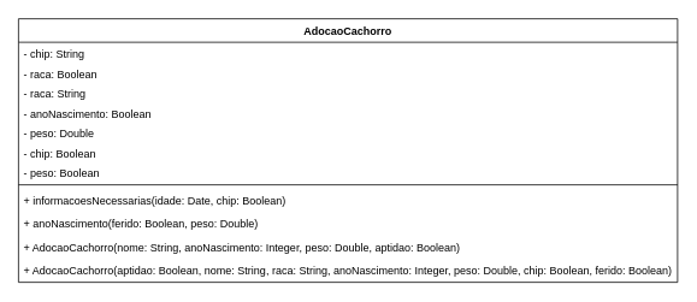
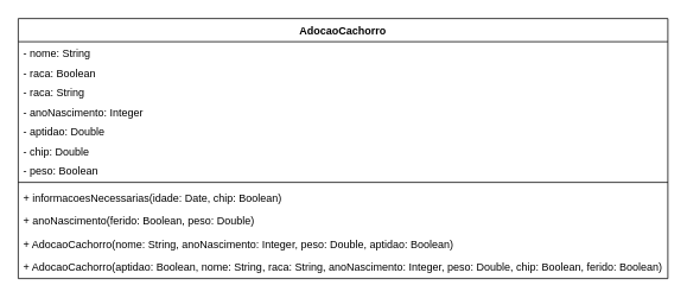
  <mxCell id="0" />
  <mxCell id="1" parent="0" />
  <mxCell id="2" value="AdocaoCachorro" style="swimlane;fontStyle=1;align=center;verticalAlign=top;childLayout=stackLayout;horizontal=1;startSize=26;horizontalStack=0;resizeParent=1;resizeParentMax=0;resizeLast=0;collapsible=1;marginBottom=0;" parent="1" vertex="1"><mxGeometry x="20" y="20" width="730" height="292" as="geometry"><mxRectangle x="240" y="80" width="130" height="26" as="alternateBounds" /></mxGeometry></mxCell>
- <mxCell id="3" value="- chip: String" style="text;strokeColor=none;fillColor=none;align=left;verticalAlign=top;spacingLeft=4;spacingRight=4;overflow=hidden;rotatable=0;points=[[0,0.5],[1,0.5]];portConstraint=eastwest;" parent="2" vertex="1"><mxGeometry y="26" width="730" height="22" as="geometry" /></mxCell>
+ <mxCell id="3" value="- nome: String" style="text;strokeColor=none;fillColor=none;align=left;verticalAlign=top;spacingLeft=4;spacingRight=4;overflow=hidden;rotatable=0;points=[[0,0.5],[1,0.5]];portConstraint=eastwest;" parent="2" vertex="1"><mxGeometry y="26" width="730" height="22" as="geometry" /></mxCell>
  <mxCell id="4" value="- raca: Boolean" style="text;strokeColor=none;fillColor=none;align=left;verticalAlign=top;spacingLeft=4;spacingRight=4;overflow=hidden;rotatable=0;points=[[0,0.5],[1,0.5]];portConstraint=eastwest;" parent="2" vertex="1"><mxGeometry y="48" width="730" height="22" as="geometry" /></mxCell>
  <mxCell id="5" value="- raca: String" style="text;strokeColor=none;fillColor=none;align=left;verticalAlign=top;spacingLeft=4;spacingRight=4;overflow=hidden;rotatable=0;points=[[0,0.5],[1,0.5]];portConstraint=eastwest;" parent="2" vertex="1"><mxGeometry y="70" width="730" height="22" as="geometry" /></mxCell>
- <mxCell id="6" value="- anoNascimento: Boolean" style="text;strokeColor=none;fillColor=none;align=left;verticalAlign=top;spacingLeft=4;spacingRight=4;overflow=hidden;rotatable=0;points=[[0,0.5],[1,0.5]];portConstraint=eastwest;" parent="2" vertex="1"><mxGeometry y="92" width="730" height="22" as="geometry" /></mxCell>
- <mxCell id="7" value="- peso: Double" style="text;strokeColor=none;fillColor=none;align=left;verticalAlign=top;spacingLeft=4;spacingRight=4;overflow=hidden;rotatable=0;points=[[0,0.5],[1,0.5]];portConstraint=eastwest;" parent="2" vertex="1"><mxGeometry y="114" width="730" height="22" as="geometry" /></mxCell>
- <mxCell id="8" value="- chip: Boolean" style="text;strokeColor=none;fillColor=none;align=left;verticalAlign=top;spacingLeft=4;spacingRight=4;overflow=hidden;rotatable=0;points=[[0,0.5],[1,0.5]];portConstraint=eastwest;" parent="2" vertex="1"><mxGeometry y="136" width="730" height="22" as="geometry" /></mxCell>
+ <mxCell id="6" value="- anoNascimento: Integer" style="text;strokeColor=none;fillColor=none;align=left;verticalAlign=top;spacingLeft=4;spacingRight=4;overflow=hidden;rotatable=0;points=[[0,0.5],[1,0.5]];portConstraint=eastwest;" parent="2" vertex="1"><mxGeometry y="92" width="730" height="22" as="geometry" /></mxCell>
+ <mxCell id="7" value="- aptidao: Double" style="text;strokeColor=none;fillColor=none;align=left;verticalAlign=top;spacingLeft=4;spacingRight=4;overflow=hidden;rotatable=0;points=[[0,0.5],[1,0.5]];portConstraint=eastwest;" parent="2" vertex="1"><mxGeometry y="114" width="730" height="22" as="geometry" /></mxCell>
+ <mxCell id="8" value="- chip: Double" style="text;strokeColor=none;fillColor=none;align=left;verticalAlign=top;spacingLeft=4;spacingRight=4;overflow=hidden;rotatable=0;points=[[0,0.5],[1,0.5]];portConstraint=eastwest;" parent="2" vertex="1"><mxGeometry y="136" width="730" height="22" as="geometry" /></mxCell>
  <mxCell id="9" value="- peso: Boolean" style="text;strokeColor=none;fillColor=none;align=left;verticalAlign=top;spacingLeft=4;spacingRight=4;overflow=hidden;rotatable=0;points=[[0,0.5],[1,0.5]];portConstraint=eastwest;" parent="2" vertex="1"><mxGeometry y="158" width="730" height="22" as="geometry" /></mxCell>
  <mxCell id="10" value="" style="line;strokeWidth=1;fillColor=none;align=left;verticalAlign=middle;spacingTop=-1;spacingLeft=3;spacingRight=3;rotatable=0;labelPosition=right;points=[];portConstraint=eastwest;" parent="2" vertex="1"><mxGeometry y="180" width="730" height="8" as="geometry" /></mxCell>
  <mxCell id="11" value="+ informacoesNecessarias(idade: Date, chip: Boolean)" style="text;strokeColor=none;fillColor=none;align=left;verticalAlign=top;spacingLeft=4;spacingRight=4;overflow=hidden;rotatable=0;points=[[0,0.5],[1,0.5]];portConstraint=eastwest;" parent="2" vertex="1"><mxGeometry y="188" width="730" height="26" as="geometry" /></mxCell>
  <mxCell id="12" value="+ anoNascimento(ferido: Boolean, peso: Double)" style="text;strokeColor=none;fillColor=none;align=left;verticalAlign=top;spacingLeft=4;spacingRight=4;overflow=hidden;rotatable=0;points=[[0,0.5],[1,0.5]];portConstraint=eastwest;" parent="2" vertex="1"><mxGeometry y="214" width="730" height="26" as="geometry" /></mxCell>
  <mxCell id="13" value="+ AdocaoCachorro(nome: String, anoNascimento: Integer, peso: Double, aptidao: Boolean)" style="text;strokeColor=none;fillColor=none;align=left;verticalAlign=top;spacingLeft=4;spacingRight=4;overflow=hidden;rotatable=0;points=[[0,0.5],[1,0.5]];portConstraint=eastwest;" vertex="1" parent="2"><mxGeometry y="240" width="730" height="26" as="geometry" /></mxCell>
  <mxCell id="14" value="+ AdocaoCachorro(aptidao: Boolean, nome: String, raca: String, anoNascimento: Integer, peso: Double, chip: Boolean, ferido: Boolean)" style="text;strokeColor=none;fillColor=none;align=left;verticalAlign=top;spacingLeft=4;spacingRight=4;overflow=hidden;rotatable=0;points=[[0,0.5],[1,0.5]];portConstraint=eastwest;" vertex="1" parent="2"><mxGeometry y="266" width="730" height="26" as="geometry" /></mxCell>
